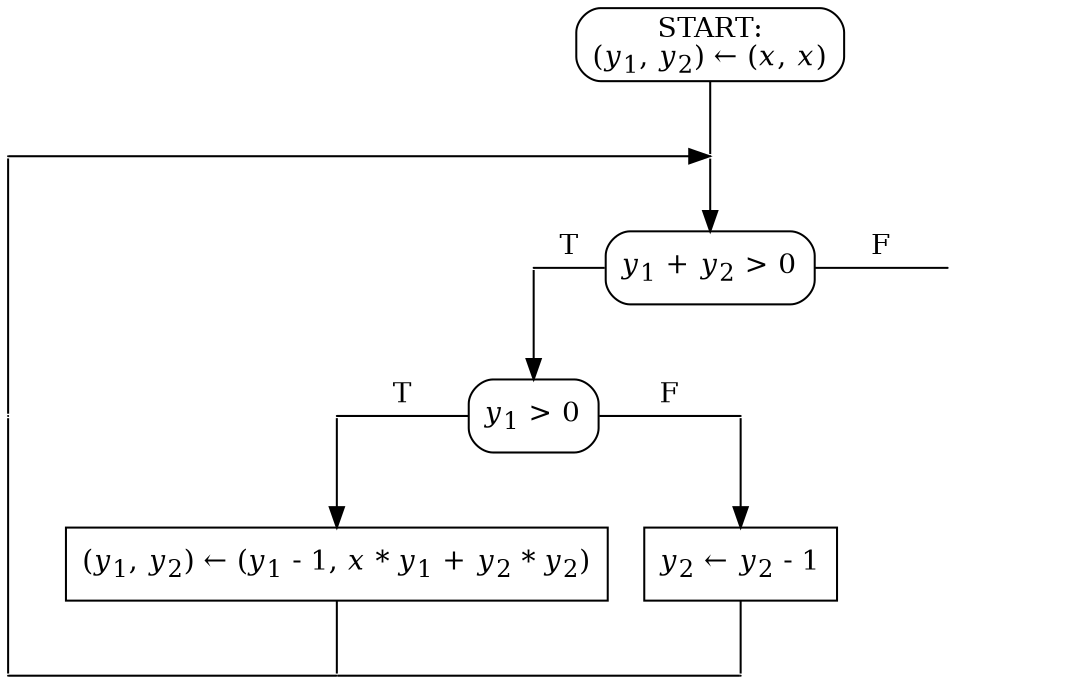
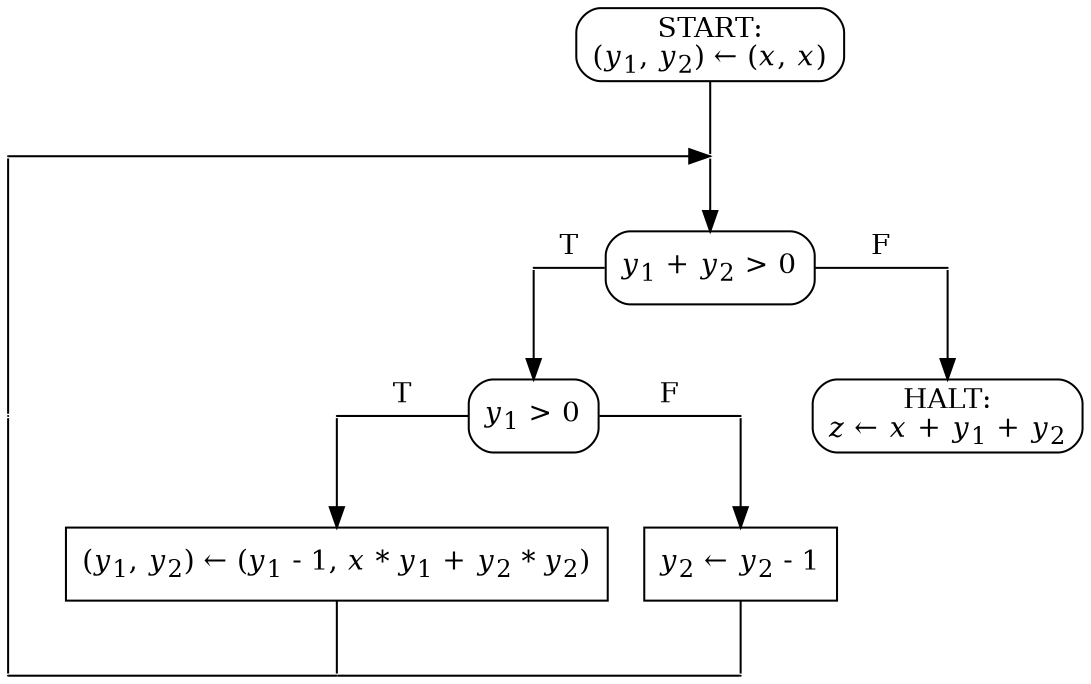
  digraph {
    node [shape=point]
    edge [arrowhead=none weight=8]
    p1 [width=0]
    p2 [width=0]
    n3 [label=<<i>y</i><sub>1</sub> + <i>y</i><sub>2</sub> &gt; 0> shape=rectangle style=rounded]
    p4 [width=0]
    p3 [width=0]
    n6 [label=<<i>y</i><sub>1</sub> &gt; 0> shape=rectangle style=rounded]
+   n7 [label=<HALT:<br/><i>z</i> &larr; <i>x</i> + <i>y</i><sub>1</sub> + <i>y</i><sub>2</sub>> shape=rectangle style=rounded]
    p10 [width=0]
    p5 [width=0]
    p6 [width=0]
    n11 [label=<<i>y</i><sub>2</sub> &larr; <i>y</i><sub>2</sub> - 1> shape=rectangle]
    n12 [label=<(<i>y</i><sub>1</sub>, <i>y</i><sub>2</sub>) &larr; (<i>y</i><sub>1</sub> - 1, <i>x</i> * <i>y</i><sub>1</sub> + <i>y</i><sub>2</sub> * <i>y</i><sub>2</sub>)> shape=rectangle]
    p7 [width=0]
    p8 [width=0]
    p9 [width=0]
    n16 [label=<START:<br/>(<i>y</i><sub>1</sub>, <i>y</i><sub>2</sub>) &larr; (<i>x</i>, <i>x</i>)> shape=rectangle style=rounded]
    subgraph sub_1 {
      rank=same
      p1
      p2
    }
    subgraph sub_2 {
      rank=same
      n3
      p4
      p3
    }
    subgraph sub_3 {
      rank=same
      n6
+     n7
      p10
      p5
      p6
    }
    subgraph sub_4 {
      rank=same
      n11
      n12
    }
    subgraph sub_5 {
      rank=same
      p7
      p8
      p9
    }
    p1 -> p2 [arrowhead="" weight=""]
    p1 -> p10
    p2 -> n3 [arrowhead=""]
    n3 -> p4 [label=F weight=""]
+   p4 -> n7 [arrowhead=""]
    p3 -> n3 [label=T weight=""]
    p3 -> n6 [arrowhead=""]
    n6 -> p6 [label=F weight=""]
    p10 -> p5 [style=invis arrowhead=""]
    p10 -> p7 [weight=10]
    p5 -> n6 [label=T weight=""]
    p5 -> n12 [weight=12 arrowhead=""]
+   p6 -> n7 [style=invis arrowhead=""]
    p6 -> n11 [arrowhead=""]
    n11 -> p9
    n12 -> p8
    p7 -> p8 [weight=""]
    p8 -> p9 [weight=""]
    n16 -> p2
  }
